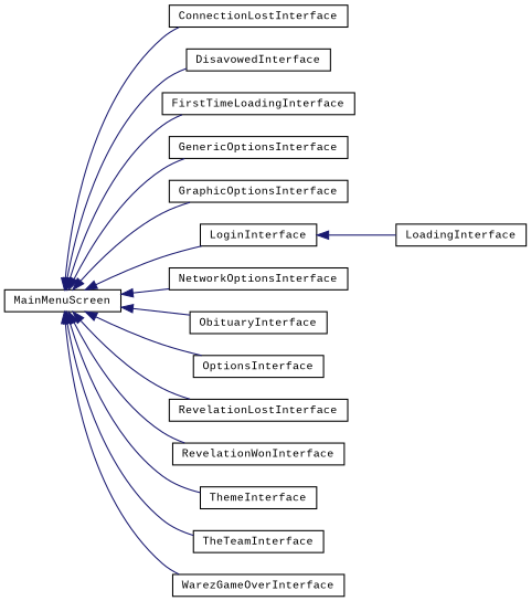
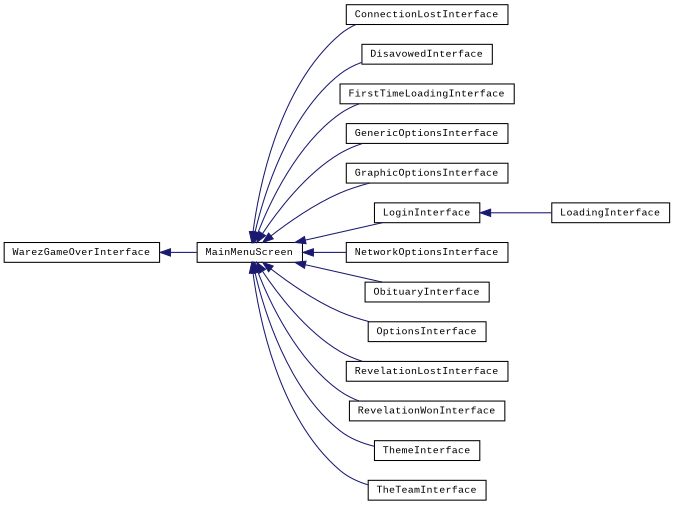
  digraph {
    fontname="Liberation Mono"
    rankdir=LR
    node [color=black fillcolor=white fontname="Liberation Mono" fontsize=10 shape=record style=filled]
    edge [color=midnightblue dir=back fontname="Liberation Mono" fontsize=10 labelfontname=Helvetica labelfontsize=10 style=solid]
    n1 [height=0.2 label=MainMenuScreen width=0.4]
    n2 [height=0.2 label=ConnectionLostInterface width=0.4]
    n3 [height=0.2 label=DisavowedInterface width=0.4]
    n4 [height=0.2 label=FirstTimeLoadingInterface width=0.4]
    n5 [height=0.2 label=GenericOptionsInterface width=0.4]
    n6 [height=0.2 label=GraphicOptionsInterface width=0.4]
    n7 [height=0.2 label=LoginInterface width=0.4]
    n8 [height=0.2 label=NetworkOptionsInterface width=0.4]
    n9 [height=0.2 label=ObituaryInterface width=0.4]
    n10 [height=0.2 label=OptionsInterface width=0.4]
    n11 [height=0.2 label=RevelationLostInterface width=0.4]
    n12 [height=0.2 label=RevelationWonInterface width=0.4]
    n13 [height=0.2 label=ThemeInterface width=0.4]
    n14 [height=0.2 label=TheTeamInterface width=0.4]
    n15 [height=0.2 label=WarezGameOverInterface width=0.4]
    n16 [height=0.2 label=LoadingInterface width=0.4]
    n1 -> n2
    n1 -> n3
    n1 -> n4
    n1 -> n5
    n1 -> n6
    n1 -> n7
    n1 -> n8
    n1 -> n9
    n1 -> n10
    n1 -> n11
    n1 -> n12
    n1 -> n13
    n1 -> n14
-   n1 -> n15
+   n15 -> n1
    n7 -> n16
  }
